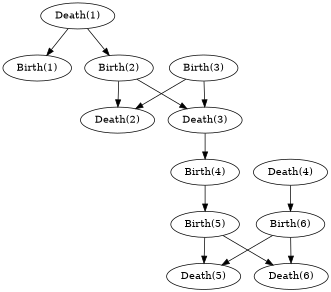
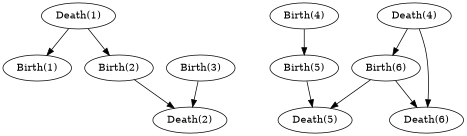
  digraph {
    n1 [label="Birth(1)"]
    n2 [label="Death(1)"]
    n3 [label="Birth(2)"]
    n4 [label="Death(2)"]
-   n5 [label="Death(3)"]
    n6 [label="Birth(4)"]
    n7 [label="Birth(3)"]
    n8 [label="Birth(5)"]
    n9 [label="Death(4)"]
    n10 [label="Birth(6)"]
    n11 [label="Death(5)"]
    n12 [label="Death(6)"]
    n2 -> n1
    n2 -> n3
    n3 -> n4
-   n3 -> n5
-   n5 -> n6
    n6 -> n8
    n7 -> n4
-   n7 -> n5
    n8 -> n11
-   n8 -> n12
+   n9 -> n12
    n9 -> n10
    n10 -> n11
    n10 -> n12
  }
